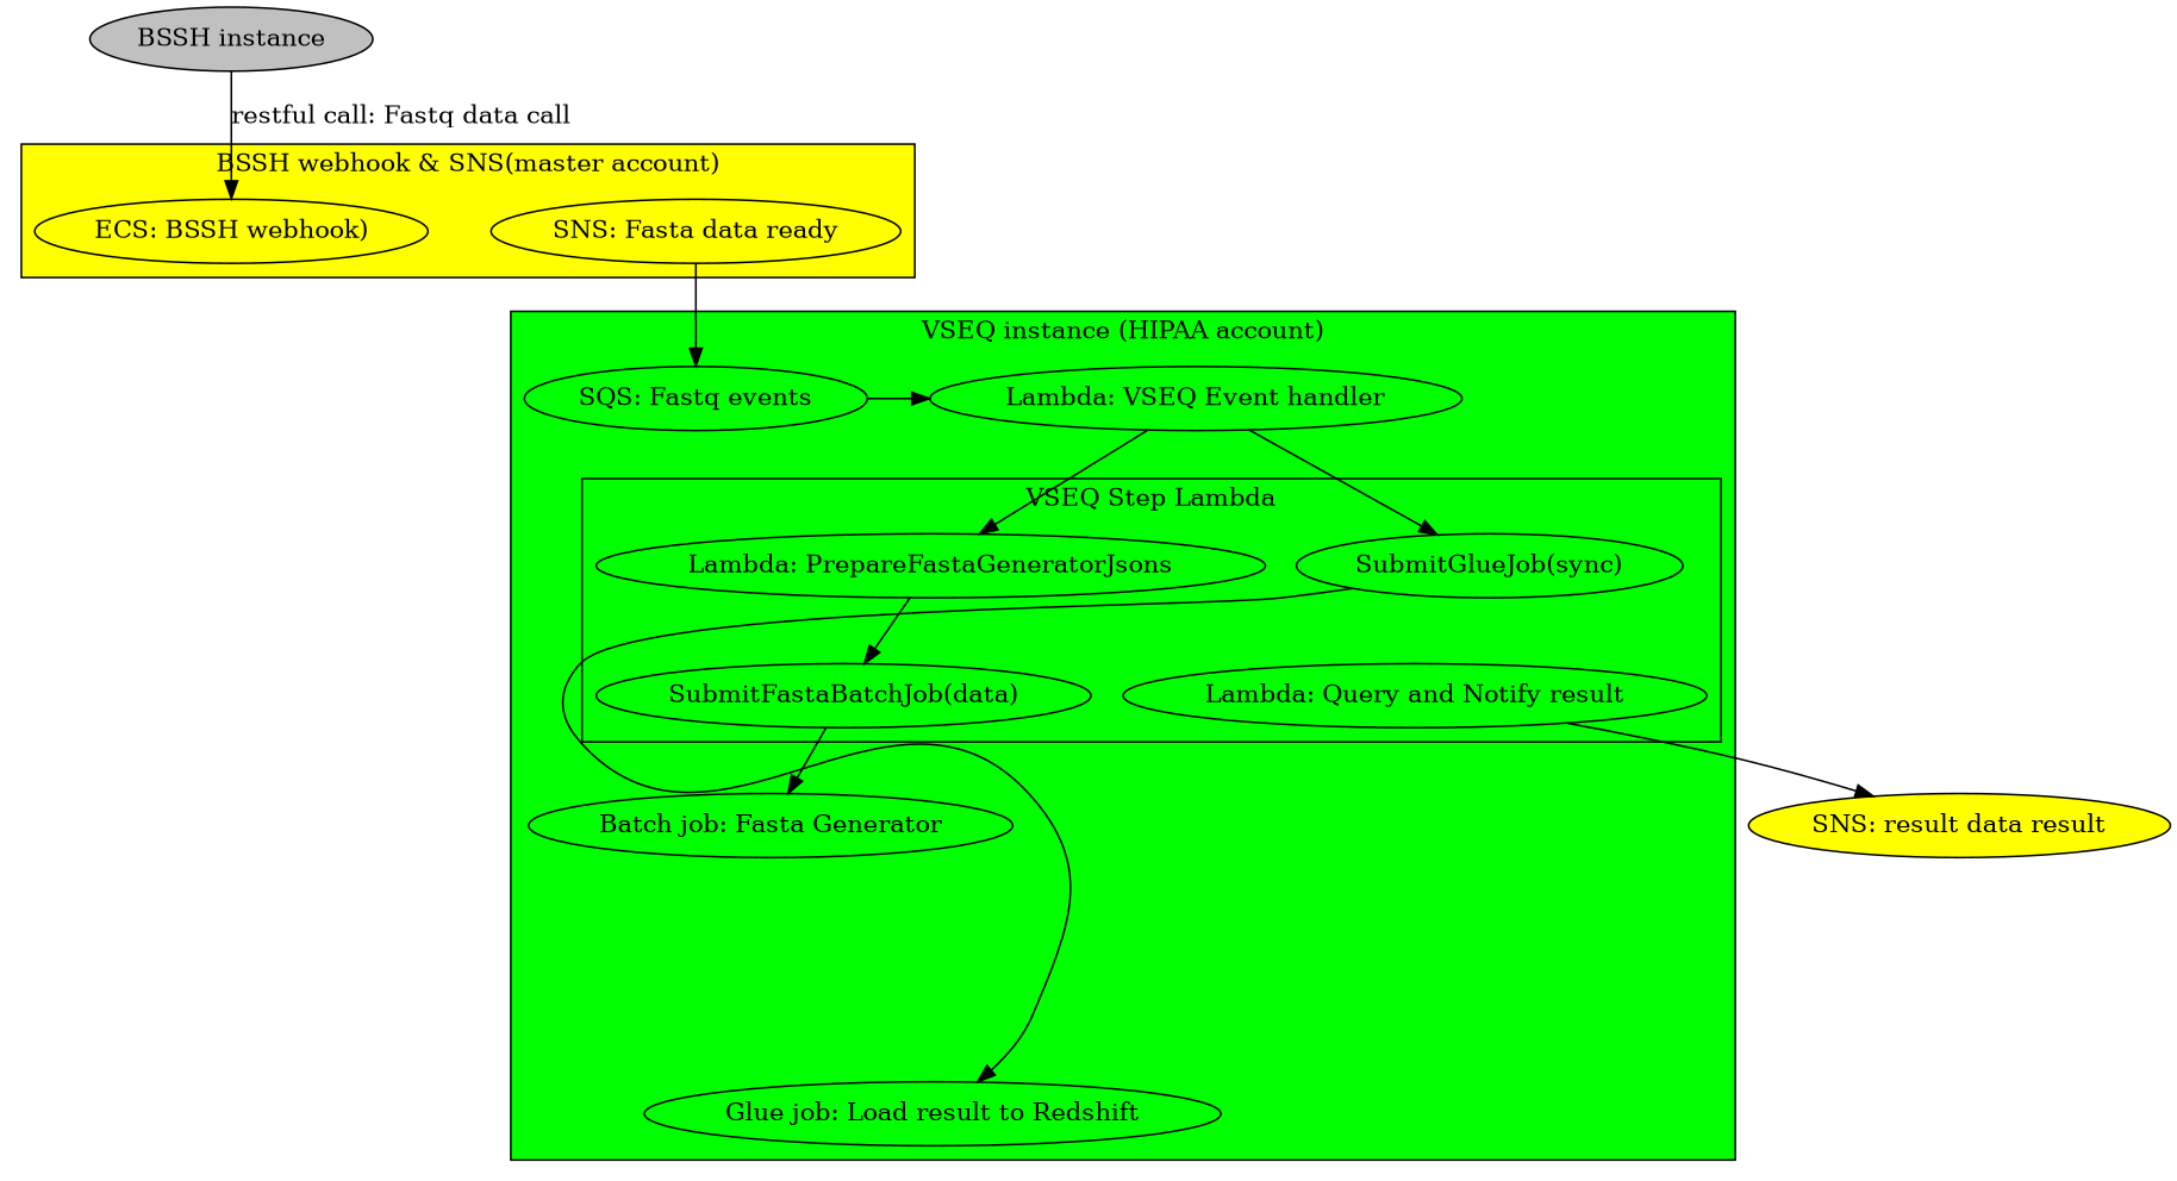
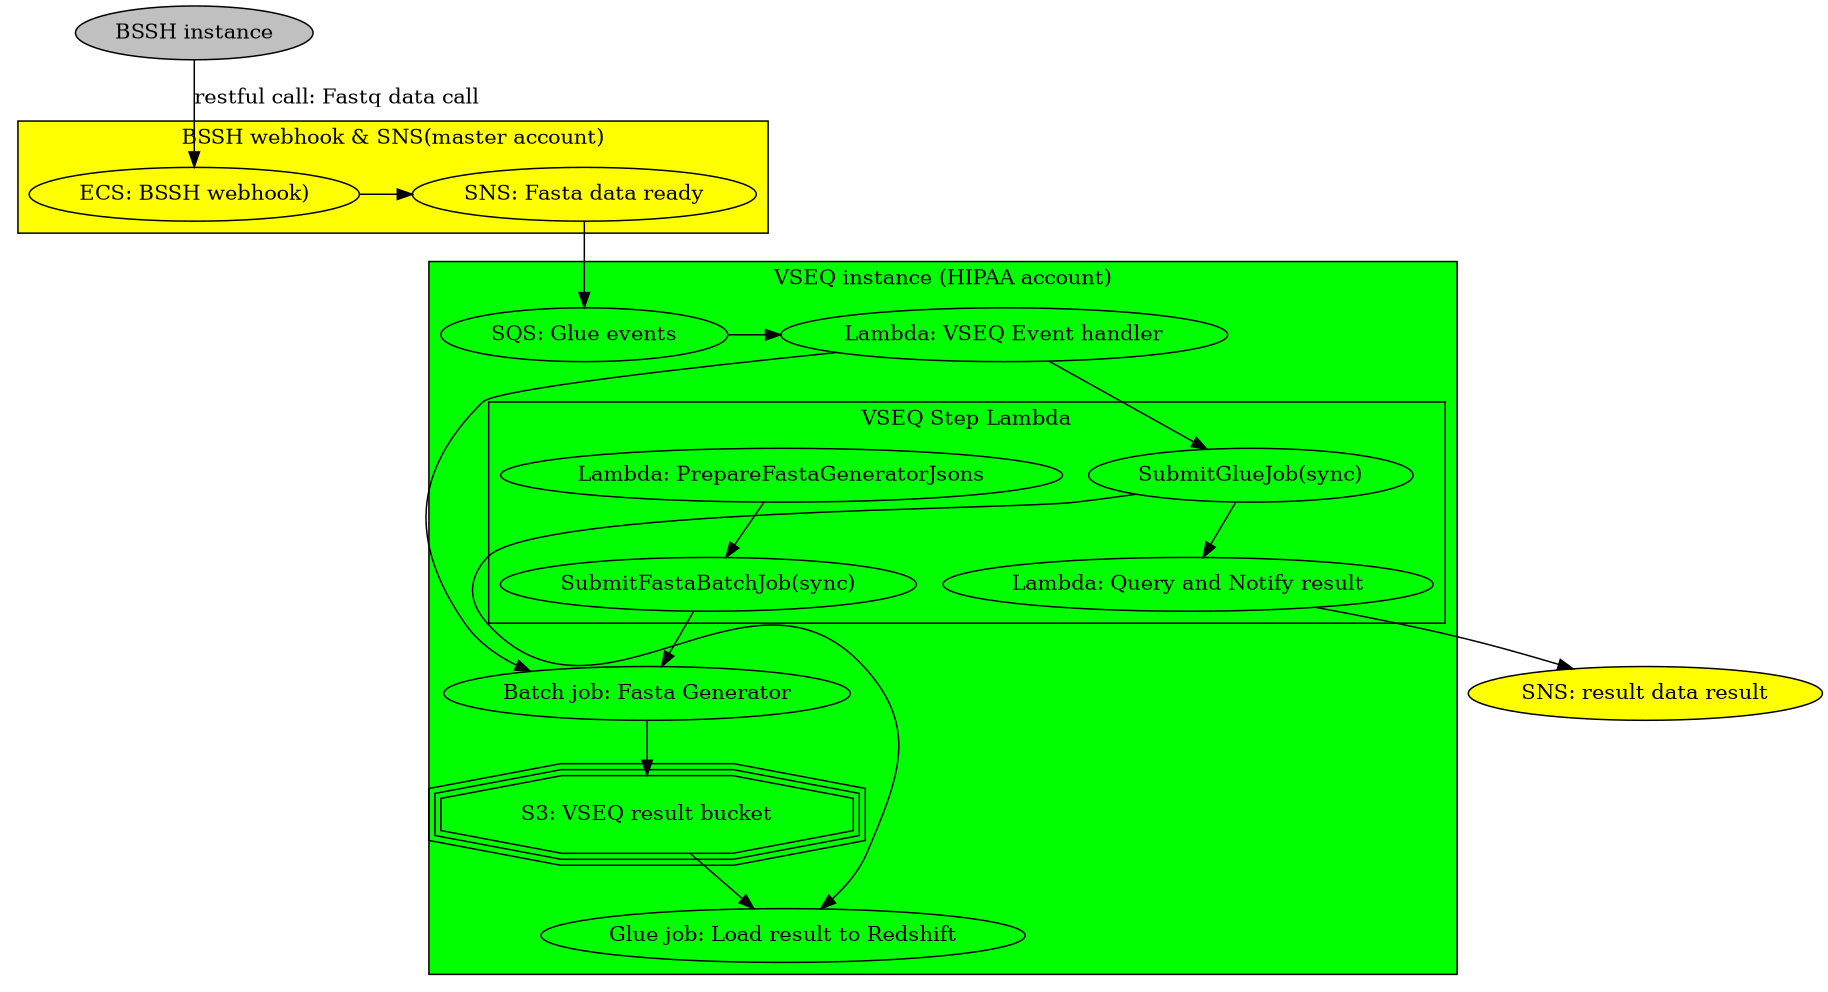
  digraph {
    compound=true
    n1 [label="ECS: BSSH webhook)"]
    n2 [label="SNS: Fasta data ready"]
-   n3 [label="SQS: Fastq events"]
+   n3 [label="SQS: Glue events"]
    n4 [fillcolor=yellow label="Lambda: VSEQ Event handler"]
    n5 [label="Lambda: PrepareFastaGeneratorJsons"]
-   n6 [label="SubmitFastaBatchJob(data)"]
+   n6 [label="SubmitFastaBatchJob(sync)"]
    n7 [label="SubmitGlueJob(sync)"]
    n8 [label="Lambda: Query and Notify result"]
    n9 [label="Batch job: Fasta Generator"]
    n10 [label="Glue job: Load result to Redshift"]
+   n11 [label="S3: VSEQ result bucket" shape=tripleoctagon]
    n12 [fillcolor=yellow label="SNS: result data result" style=filled]
    n13 [fillcolor=grey label="BSSH instance" style=filled]
    subgraph cluster_1 {
      bgcolor=yellow
      label="BSSH webhook & SNS(master account)"
      subgraph sub_2 {
        bgcolor=yellow
        label="BSSH webhook & SNS(master account)"
        rank=same
        n1
        n2
      }
    }
    subgraph cluster_3 {
      bgcolor=green
      label="VSEQ instance (HIPAA account)"
      n9
      n10
+     n11
      subgraph sub_4 {
        bgcolor=green
        label="VSEQ workflow (HIPAA account)"
        rank=same
        n3
        n4
      }
      subgraph cluster_5 {
        bgcolor=green
        label="VSEQ Step Lambda"
        n5
        n6
        n7
        n8
      }
    }
+   n1 -> n2
    n2 -> n3
    n3 -> n4
-   n4 -> n5
+   n4 -> n9
    n4 -> n7
    n5 -> n6
    n6 -> n9
+   n7 -> n8
    n7 -> n10
    n8 -> n12
+   n9 -> n11
+   n11 -> n10
    n13 -> n1 [label="restful call: Fastq data call"]
  }
